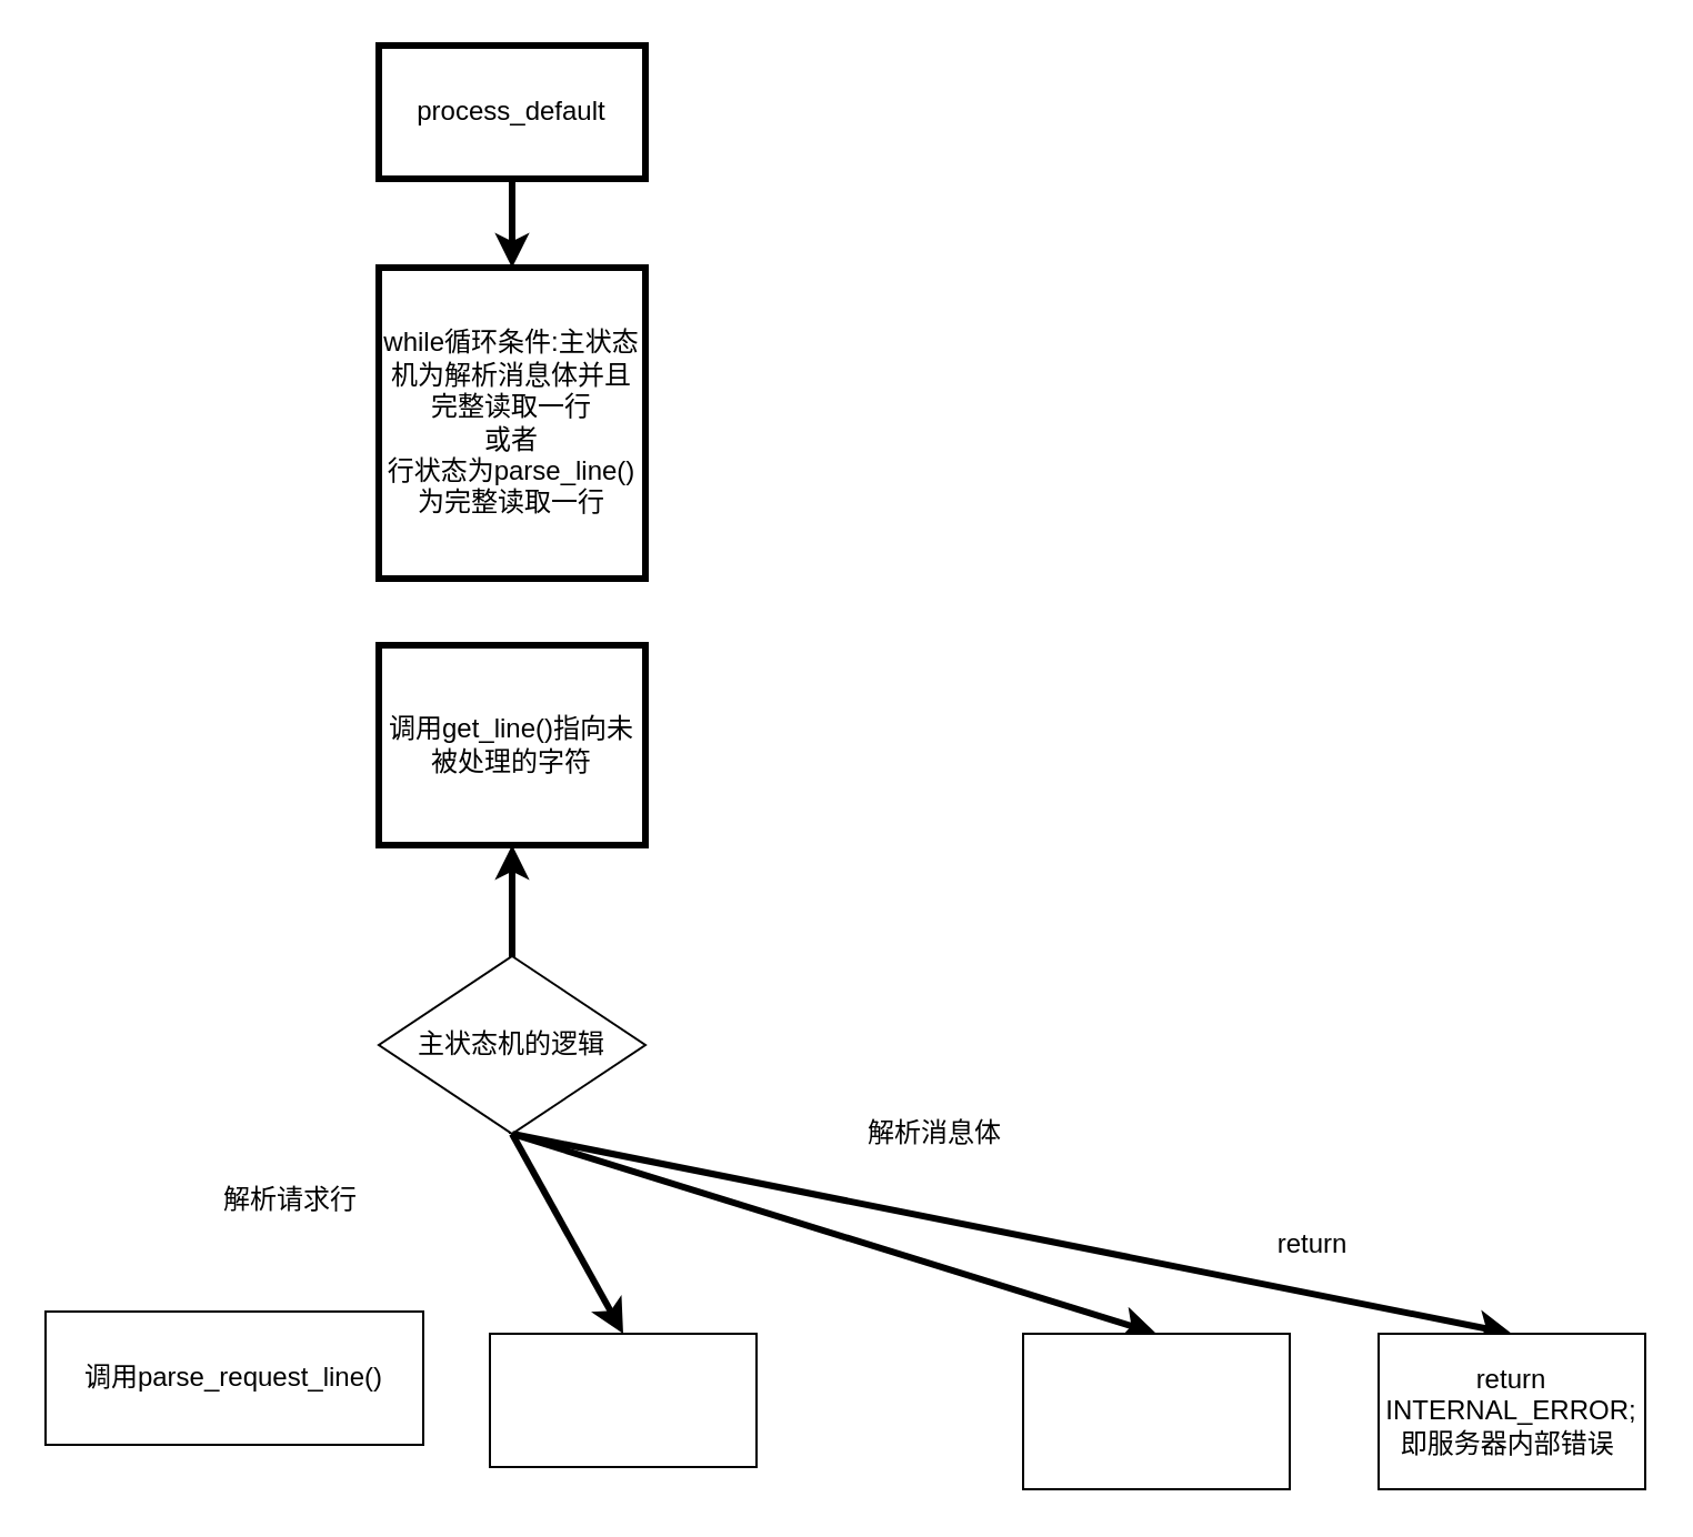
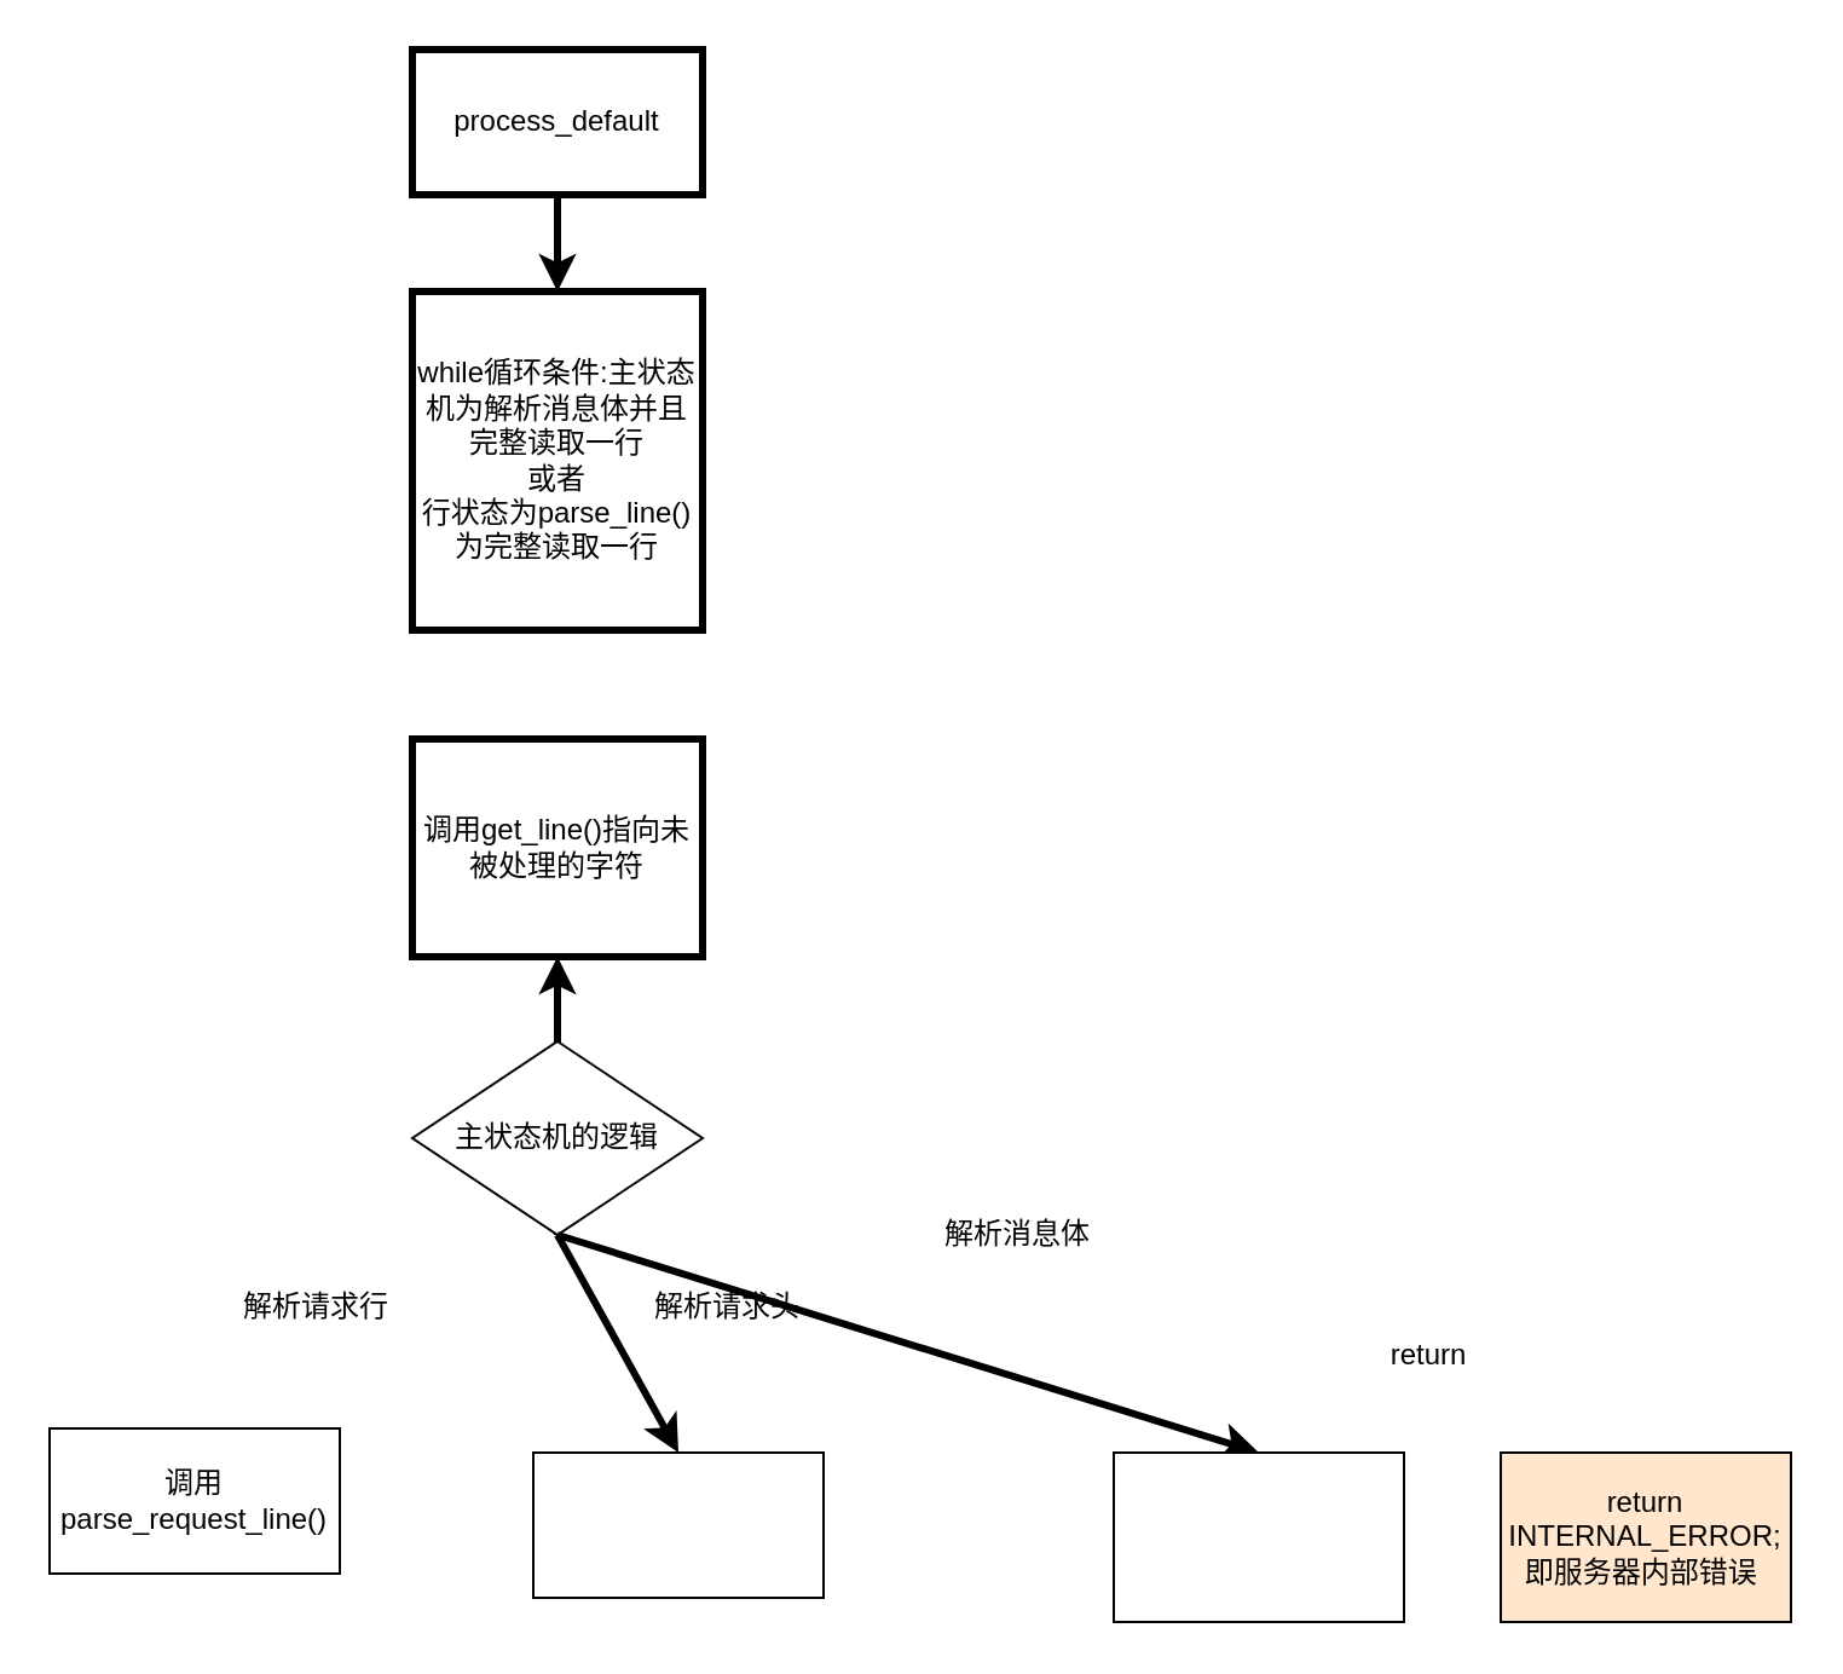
  <mxCell id="0" />
  <mxCell id="1" parent="0" />
  <mxCell id="2" style="edgeStyle=none;html=1;exitX=0.5;exitY=1;exitDx=0;exitDy=0;entryX=0.5;entryY=0;entryDx=0;entryDy=0;strokeColor=#000000;strokeWidth=3;" parent="1" source="3" target="4" edge="1"><mxGeometry relative="1" as="geometry" /></mxCell>
  <mxCell id="3" value="process_default" style="whiteSpace=wrap;html=1;strokeColor=#000000;strokeWidth=3;" parent="1" vertex="1"><mxGeometry x="170" y="20" width="120" height="60" as="geometry" /></mxCell>
  <mxCell id="4" value="while循环条件:主状态机为解析消息体并且完整读取一行&lt;br&gt;或者&lt;br&gt;行状态为parse_line()为完整读取一行" style="whiteSpace=wrap;html=1;strokeColor=#000000;strokeWidth=3;" parent="1" vertex="1"><mxGeometry x="170" y="120" width="120" height="140" as="geometry" /></mxCell>
- <mxCell id="5" value="调用get_line()指向未被处理的字符" style="whiteSpace=wrap;html=1;strokeColor=#000000;strokeWidth=3;" vertex="1" parent="1"><mxGeometry x="170" y="290" width="120" height="90" as="geometry" /></mxCell>
+ <mxCell id="5" value="调用get_line()指向未被处理的字符" style="whiteSpace=wrap;html=1;strokeColor=#000000;strokeWidth=3;" vertex="1" parent="1"><mxGeometry x="170" y="305" width="120" height="90" as="geometry" /></mxCell>
  <mxCell id="6" style="edgeStyle=none;html=1;exitX=0.5;exitY=1;exitDx=0;exitDy=0;fontColor=#000000;strokeColor=#000000;strokeWidth=3;" edge="1" parent="1" source="9" target="5"><mxGeometry relative="1" as="geometry" /></mxCell>
  <mxCell id="7" style="edgeStyle=none;html=1;exitX=0.5;exitY=1;exitDx=0;exitDy=0;entryX=0.5;entryY=0;entryDx=0;entryDy=0;fontColor=#000000;strokeColor=#000000;strokeWidth=3;" edge="1" parent="1" source="9" target="12"><mxGeometry relative="1" as="geometry" /></mxCell>
- <mxCell id="8" style="edgeStyle=none;html=1;exitX=0.5;exitY=1;exitDx=0;exitDy=0;entryX=0.5;entryY=0;entryDx=0;entryDy=0;fontColor=#000000;strokeColor=#000000;strokeWidth=3;" edge="1" parent="1" source="9" target="17"><mxGeometry relative="1" as="geometry" /></mxCell>
  <mxCell id="9" value="主状态机的逻辑" style="rhombus;whiteSpace=wrap;html=1;" vertex="1" parent="1"><mxGeometry x="170" y="430" width="120" height="80" as="geometry" /></mxCell>
- <mxCell id="10" value="调用parse_request_line()" style="whiteSpace=wrap;html=1;" vertex="1" parent="1"><mxGeometry x="20" y="590" width="170" height="60" as="geometry" /></mxCell>
+ <mxCell id="10" value="调用parse_request_line()" style="whiteSpace=wrap;html=1;" vertex="1" parent="1"><mxGeometry x="20" y="590" width="120" height="60" as="geometry" /></mxCell>
  <mxCell id="11" value="解析请求行" style="text;html=1;align=center;verticalAlign=middle;resizable=0;points=[];autosize=1;strokeColor=none;fillColor=none;fontColor=#000000;" vertex="1" parent="1"><mxGeometry x="90" y="530" width="80" height="20" as="geometry" /></mxCell>
  <mxCell id="12" value="" style="whiteSpace=wrap;html=1;" vertex="1" parent="1"><mxGeometry x="220" y="600" width="120" height="60" as="geometry" /></mxCell>
+ <mxCell id="13" value="解析请求头" style="text;html=1;align=center;verticalAlign=middle;resizable=0;points=[];autosize=1;strokeColor=none;fillColor=none;fontColor=#000000;" vertex="1" parent="1"><mxGeometry x="260" y="530" width="80" height="20" as="geometry" /></mxCell>
  <mxCell id="14" style="edgeStyle=none;html=1;exitX=0.5;exitY=1;exitDx=0;exitDy=0;entryX=0.5;entryY=0;entryDx=0;entryDy=0;fontColor=#000000;strokeColor=#000000;strokeWidth=3;" edge="1" parent="1" target="15" source="9"><mxGeometry relative="1" as="geometry"><mxPoint x="410" y="520" as="sourcePoint" /></mxGeometry></mxCell>
  <mxCell id="15" value="" style="whiteSpace=wrap;html=1;" vertex="1" parent="1"><mxGeometry x="460" y="600" width="120" height="70" as="geometry" /></mxCell>
  <mxCell id="16" value="解析消息体" style="text;html=1;align=center;verticalAlign=middle;resizable=0;points=[];autosize=1;strokeColor=none;fillColor=none;fontColor=#000000;" vertex="1" parent="1"><mxGeometry x="380" y="500" width="80" height="20" as="geometry" /></mxCell>
- <mxCell id="17" value="return INTERNAL_ERROR;&lt;br&gt;即服务器内部错误&amp;nbsp;" style="whiteSpace=wrap;html=1;" vertex="1" parent="1"><mxGeometry x="620" y="600" width="120" height="70" as="geometry" /></mxCell>
+ <mxCell id="17" value="return INTERNAL_ERROR;&lt;br&gt;即服务器内部错误&amp;nbsp;" style="whiteSpace=wrap;html=1;fillColor=#ffe6cc;" vertex="1" parent="1"><mxGeometry x="620" y="600" width="120" height="70" as="geometry" /></mxCell>
  <mxCell id="18" value="return" style="text;html=1;align=center;verticalAlign=middle;resizable=0;points=[];autosize=1;strokeColor=none;fillColor=none;fontColor=#000000;" vertex="1" parent="1"><mxGeometry x="560" y="550" width="60" height="20" as="geometry" /></mxCell>
